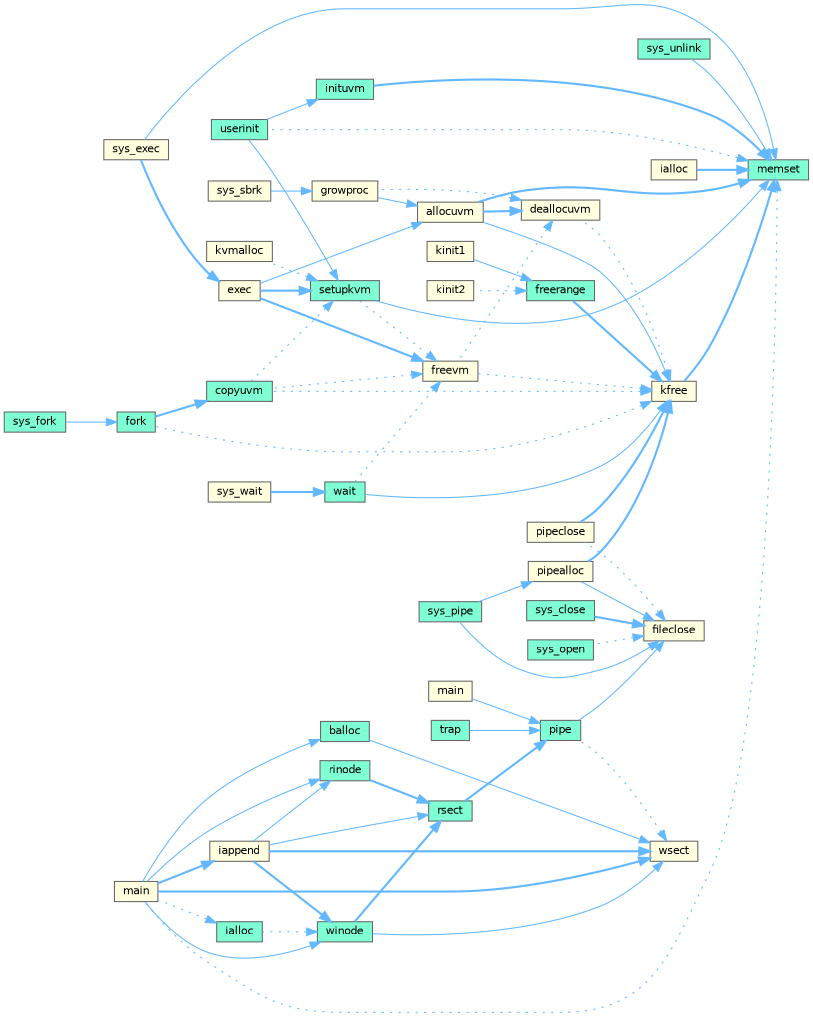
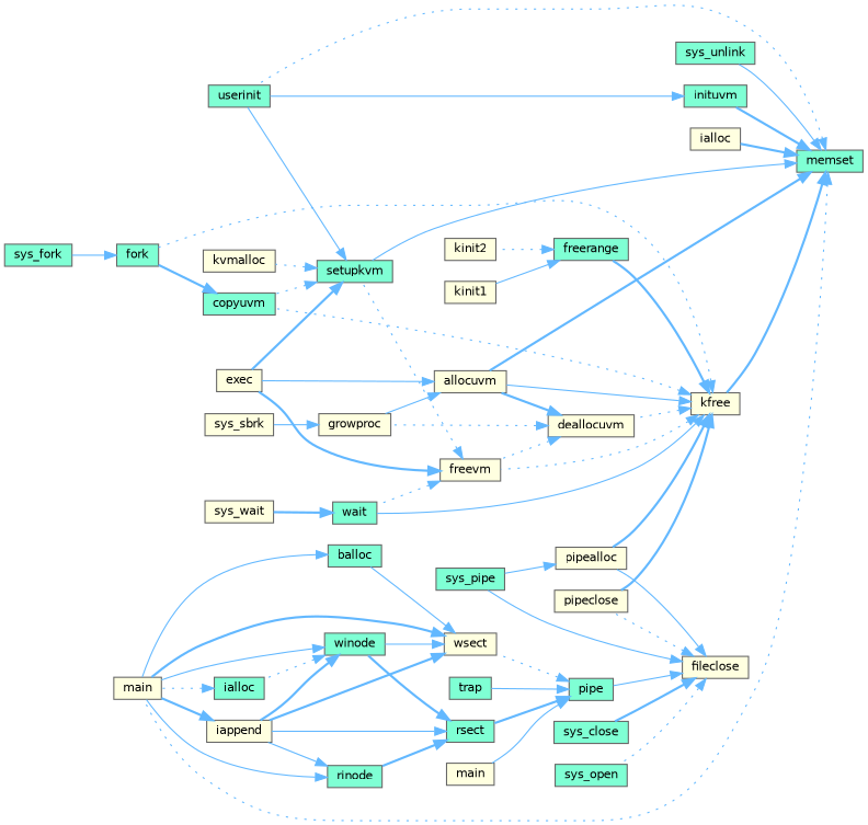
  digraph {
    rankdir=RL
    node [color=grey40 fillcolor=aquamarine fontname=Helvetica fontsize=10 shape=box style=filled]
    edge [color=steelblue1 dir=back fontname=Helvetica fontsize=10 labelfontname=Helvetica labelfontsize=10 style=solid]
    n1 [color=gray40 fontcolor=black height=0.2 label=memset width=0.4]
    n2 [fillcolor=lightyellow height=0.2 label=allocuvm width=0.4]
-   n3 [fillcolor=lightyellow height=0.2 label=sys_exec width=0.4]
    n4 [fillcolor=lightyellow height=0.2 label=ialloc width=0.4]
    n5 [height=0.2 label=inituvm width=0.4]
    n6 [height=0.2 label=userinit width=0.4]
    n7 [fillcolor=lightyellow height=0.2 label=kfree width=0.4]
    n8 [height=0.2 label=setupkvm width=0.4]
    n9 [fillcolor=lightyellow height=0.2 label=main width=0.4]
    n10 [height=0.2 label=sys_unlink width=0.4]
    n11 [fillcolor=lightyellow height=0.2 label=exec width=0.4]
    n12 [fillcolor=lightyellow height=0.2 label=growproc width=0.4]
    n13 [height=0.2 label=copyuvm width=0.4]
    n14 [height=0.2 label=fork width=0.4]
    n15 [fillcolor=lightyellow height=0.2 label=deallocuvm width=0.4]
    n16 [fillcolor=lightyellow height=0.2 label=freevm width=0.4]
    n17 [height=0.2 label=wait width=0.4]
    n18 [height=0.2 label=freerange width=0.4]
    n19 [fillcolor=lightyellow height=0.2 label=pipealloc width=0.4]
    n20 [fillcolor=lightyellow height=0.2 label=pipeclose width=0.4]
    n21 [fillcolor=lightyellow height=0.2 label=kvmalloc width=0.4]
    n22 [fillcolor=lightyellow height=0.2 label=sys_sbrk width=0.4]
    n23 [height=0.2 label=sys_fork width=0.4]
    n24 [fillcolor=lightyellow height=0.2 label=sys_wait width=0.4]
    n25 [fillcolor=lightyellow height=0.2 label=kinit1 width=0.4]
    n26 [fillcolor=lightyellow height=0.2 label=kinit2 width=0.4]
    n27 [height=0.2 label=sys_pipe width=0.4]
    n28 [fillcolor=lightyellow height=0.2 label=fileclose width=0.4]
    n29 [height=0.2 label=pipe width=0.4]
    n30 [height=0.2 label=sys_close width=0.4]
    n31 [height=0.2 label=sys_open width=0.4]
    n32 [fillcolor=lightyellow height=0.2 label=main width=0.4]
    n33 [height=0.2 label=rsect width=0.4]
    n34 [height=0.2 label=trap width=0.4]
    n35 [fillcolor=lightyellow height=0.2 label=wsect width=0.4]
    n36 [fillcolor=lightyellow height=0.2 label=iappend width=0.4]
    n37 [height=0.2 label=rinode width=0.4]
    n38 [height=0.2 label=winode width=0.4]
    n39 [height=0.2 label=balloc width=0.4]
    n40 [height=0.2 label=ialloc width=0.4]
    n1 -> n2 [style=bold]
-   n1 -> n3
    n1 -> n4 [style=bold]
    n1 -> n5 [style=bold]
    n1 -> n6 [style=dotted]
    n1 -> n7 [style=bold]
    n1 -> n8
    n1 -> n9 [style=dotted]
    n1 -> n10
    n2 -> n11
    n2 -> n12
    n5 -> n6
    n7 -> n2
    n7 -> n13 [style=dotted]
    n7 -> n14 [style=dotted]
    n7 -> n15 [style=dotted]
    n7 -> n16 [style=dotted]
    n7 -> n17
    n7 -> n18 [style=bold]
    n7 -> n19 [style=bold]
    n7 -> n20 [style=bold]
    n8 -> n6
    n8 -> n11 [style=bold]
    n8 -> n13 [style=dotted]
    n8 -> n21 [style=dotted]
-   n11 -> n3 [style=bold]
    n12 -> n22
    n13 -> n14 [style=bold]
    n14 -> n23
    n15 -> n2 [style=bold]
    n15 -> n12 [style=dotted]
    n15 -> n16 [style=dotted]
    n16 -> n8 [style=dotted]
    n16 -> n11 [style=bold]
-   n16 -> n13 [style=dotted]
    n16 -> n17 [style=dotted]
    n17 -> n24 [style=bold]
    n18 -> n25
    n18 -> n26 [style=dotted]
    n19 -> n27
    n28 -> n19
    n28 -> n20 [style=dotted]
    n28 -> n27
    n28 -> n29
    n28 -> n30 [style=bold]
    n28 -> n31 [style=dotted]
    n29 -> n32
    n29 -> n33 [style=bold]
    n29 -> n34
-   n35 -> n29 [style=dotted]
+   n29 -> n35 [style=dotted]
    n33 -> n36
    n33 -> n37 [style=bold]
    n33 -> n38 [style=bold]
    n35 -> n9 [style=bold]
    n35 -> n36 [style=bold]
    n35 -> n38
    n35 -> n39
    n36 -> n9 [style=bold]
    n37 -> n9
    n37 -> n36
    n38 -> n9
    n38 -> n36 [style=bold]
    n38 -> n40 [style=dotted]
    n39 -> n9
    n40 -> n9 [style=dotted]
  }
